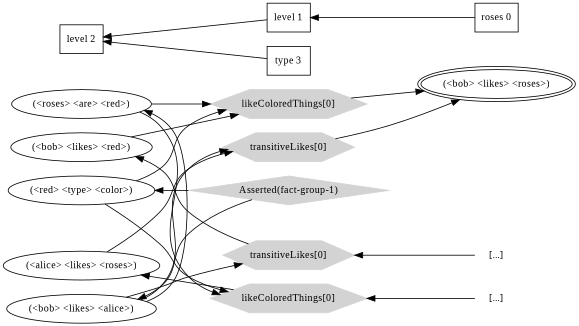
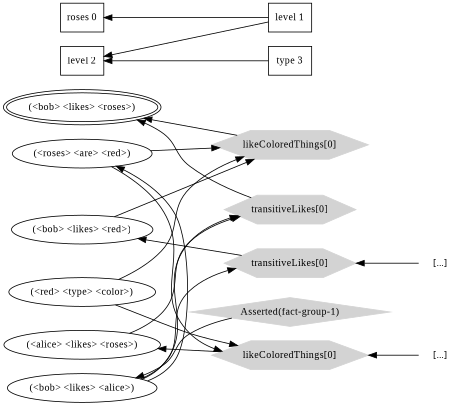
  digraph {
    fontname="Liberation Serif"
    rankdir=RL
    node [fontname="Liberation Serif" fontsize=13]
    edge [constraint=false fontname="Liberation Serif"]
    n1 [label="(\<bob\> \<likes\> \<roses\>)" peripheries=2]
    n2 [label="roses 0" shape=box]
    n3 [color=lightgrey label="likeColoredThings[0]" shape=polygon sides=6 style=filled]
    n4 [color=lightgrey label="transitiveLikes[0]" shape=polygon sides=6 style=filled]
    n5 [label="level 1" shape=box]
    n6 [label="(\<roses\> \<are\> \<red\>)"]
    n7 [label="(\<bob\> \<likes\> \<red\>)"]
    n8 [label="(\<red\> \<type\> \<color\>)"]
    n9 [label="(\<alice\> \<likes\> \<roses\>)"]
    n10 [label="(\<bob\> \<likes\> \<alice\>)"]
    n11 [label="level 2" shape=box]
    n12 [color=lightgrey label="Asserted(fact-group-1)" shape=diamond style=filled]
    n13 [color=lightgrey label="transitiveLikes[0]" shape=polygon sides=6 style=filled]
    n14 [color=lightgrey label="likeColoredThings[0]" shape=polygon sides=6 style=filled]
    n15 [label="type 3" shape=box]
    n16 [label="[...]" shape=none]
    n17 [label="[...]" shape=none]
    subgraph sub_1 {
      rank=same
      n1
      n2
    }
    subgraph sub_2 {
      rank=same
      n3
      n4
      n5
    }
    subgraph sub_3 {
      rank=same
      n6
      n7
      n8
      n9
      n10
      n11
    }
    subgraph sub_4 {
      rank=same
      n12
      n13
      n14
      n15
    }
    n3 -> n1
    n4 -> n1
-   n2 -> n5 [constraint=true]
+   n5 -> n2 [constraint=true]
    n5 -> n11 [constraint=true]
    n6 -> n3
    n6 -> n14
    n7 -> n3
    n8 -> n3
    n8 -> n14
    n9 -> n4
    n10 -> n4
    n10 -> n6
    n10 -> n13
-   n12 -> n8
    n12 -> n10
    n13 -> n7
    n14 -> n9
    n15 -> n11 [constraint=true]
    n16 -> n13 [constraint=true]
    n17 -> n14 [constraint=true]
  }
